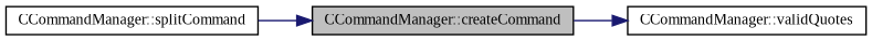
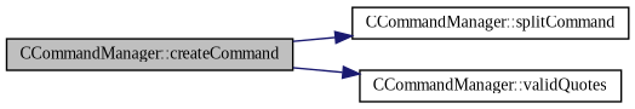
  digraph {
    fontname="Liberation Serif"
    rankdir=LR
    node [color=black fillcolor=white fontname="Liberation Serif" fontsize=10 shape=record style=filled]
    edge [color=midnightblue fontname="Liberation Serif" fontsize=10 labelfontname=Helvetica labelfontsize=10 style=solid]
    n1 [fillcolor=grey75 fontcolor=black height=0.2 label="CCommandManager::createCommand" width=0.4]
    n2 [height=0.2 label="CCommandManager::splitCommand" width=0.4]
    n3 [height=0.2 label="CCommandManager::validQuotes" width=0.4]
-   n2 -> n1
+   n1 -> n2
    n1 -> n3
  }
